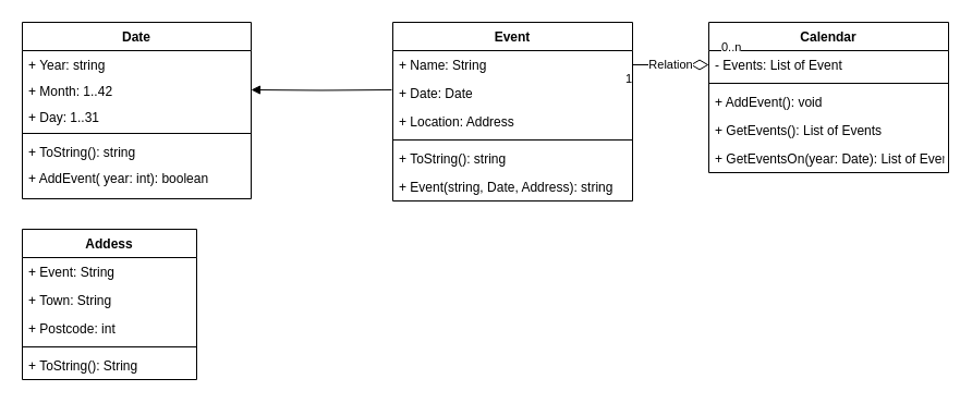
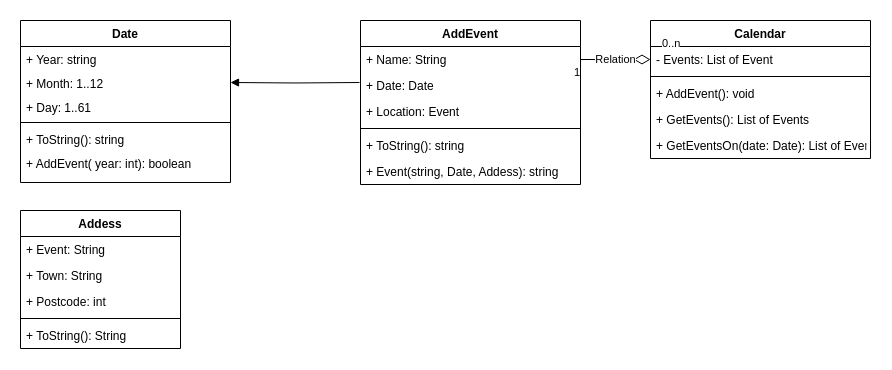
  <mxCell id="0" />
  <mxCell id="1" parent="0" />
  <mxCell id="2" value="Date" style="swimlane;fontStyle=1;align=center;verticalAlign=top;childLayout=stackLayout;horizontal=1;startSize=26;horizontalStack=0;resizeParent=1;resizeParentMax=0;resizeLast=0;collapsible=1;marginBottom=0;" vertex="1" parent="1"><mxGeometry x="20" y="20" width="210" height="162" as="geometry"><mxRectangle x="330" y="290" width="60" height="26" as="alternateBounds" /></mxGeometry></mxCell>
  <mxCell id="3" value="+ Year: string&#10;&#10;" style="text;strokeColor=none;fillColor=none;align=left;verticalAlign=top;spacingLeft=4;spacingRight=4;overflow=hidden;rotatable=0;points=[[0,0.5],[1,0.5]];portConstraint=eastwest;" vertex="1" parent="2"><mxGeometry y="26" width="210" height="24" as="geometry" /></mxCell>
- <mxCell id="4" value="+ Month: 1..42&#10;&#10;" style="text;strokeColor=none;fillColor=none;align=left;verticalAlign=top;spacingLeft=4;spacingRight=4;overflow=hidden;rotatable=0;points=[[0,0.5],[1,0.5]];portConstraint=eastwest;" vertex="1" parent="2"><mxGeometry y="50" width="210" height="24" as="geometry" /></mxCell>
- <mxCell id="5" value="+ Day: 1..31&#10;&#10;" style="text;strokeColor=none;fillColor=none;align=left;verticalAlign=top;spacingLeft=4;spacingRight=4;overflow=hidden;rotatable=0;points=[[0,0.5],[1,0.5]];portConstraint=eastwest;" vertex="1" parent="2"><mxGeometry y="74" width="210" height="24" as="geometry" /></mxCell>
+ <mxCell id="4" value="+ Month: 1..12&#10;&#10;" style="text;strokeColor=none;fillColor=none;align=left;verticalAlign=top;spacingLeft=4;spacingRight=4;overflow=hidden;rotatable=0;points=[[0,0.5],[1,0.5]];portConstraint=eastwest;" vertex="1" parent="2"><mxGeometry y="50" width="210" height="24" as="geometry" /></mxCell>
+ <mxCell id="5" value="+ Day: 1..61&#10;&#10;" style="text;strokeColor=none;fillColor=none;align=left;verticalAlign=top;spacingLeft=4;spacingRight=4;overflow=hidden;rotatable=0;points=[[0,0.5],[1,0.5]];portConstraint=eastwest;" vertex="1" parent="2"><mxGeometry y="74" width="210" height="24" as="geometry" /></mxCell>
  <mxCell id="6" value="" style="line;strokeWidth=1;fillColor=none;align=left;verticalAlign=middle;spacingTop=-1;spacingLeft=3;spacingRight=3;rotatable=0;labelPosition=right;points=[];portConstraint=eastwest;" vertex="1" parent="2"><mxGeometry y="98" width="210" height="8" as="geometry" /></mxCell>
  <mxCell id="7" value="+ ToString(): string" style="text;strokeColor=none;fillColor=none;align=left;verticalAlign=top;spacingLeft=4;spacingRight=4;overflow=hidden;rotatable=0;points=[[0,0.5],[1,0.5]];portConstraint=eastwest;" vertex="1" parent="2"><mxGeometry y="106" width="210" height="24" as="geometry" /></mxCell>
  <mxCell id="8" value="+ AddEvent( year: int): boolean" style="text;strokeColor=none;fillColor=none;align=left;verticalAlign=top;spacingLeft=4;spacingRight=4;overflow=hidden;rotatable=0;points=[[0,0.5],[1,0.5]];portConstraint=eastwest;" vertex="1" parent="2"><mxGeometry y="130" width="210" height="32" as="geometry" /></mxCell>
- <mxCell id="9" value="Event" style="swimlane;fontStyle=1;align=center;verticalAlign=top;childLayout=stackLayout;horizontal=1;startSize=26;horizontalStack=0;resizeParent=1;resizeParentMax=0;resizeLast=0;collapsible=1;marginBottom=0;" vertex="1" parent="1"><mxGeometry x="360" y="20" width="220" height="164" as="geometry" /></mxCell>
+ <mxCell id="9" value="AddEvent" style="swimlane;fontStyle=1;align=center;verticalAlign=top;childLayout=stackLayout;horizontal=1;startSize=26;horizontalStack=0;resizeParent=1;resizeParentMax=0;resizeLast=0;collapsible=1;marginBottom=0;" vertex="1" parent="1"><mxGeometry x="360" y="20" width="220" height="164" as="geometry" /></mxCell>
  <mxCell id="10" value="+ Name: String" style="text;strokeColor=none;fillColor=none;align=left;verticalAlign=top;spacingLeft=4;spacingRight=4;overflow=hidden;rotatable=0;points=[[0,0.5],[1,0.5]];portConstraint=eastwest;" vertex="1" parent="9"><mxGeometry y="26" width="220" height="26" as="geometry" /></mxCell>
  <mxCell id="11" value="+ Date: Date" style="text;strokeColor=none;fillColor=none;align=left;verticalAlign=top;spacingLeft=4;spacingRight=4;overflow=hidden;rotatable=0;points=[[0,0.5],[1,0.5]];portConstraint=eastwest;" vertex="1" parent="9"><mxGeometry y="52" width="220" height="26" as="geometry" /></mxCell>
- <mxCell id="12" value="+ Location: Address" style="text;strokeColor=none;fillColor=none;align=left;verticalAlign=top;spacingLeft=4;spacingRight=4;overflow=hidden;rotatable=0;points=[[0,0.5],[1,0.5]];portConstraint=eastwest;" vertex="1" parent="9"><mxGeometry y="78" width="220" height="26" as="geometry" /></mxCell>
+ <mxCell id="12" value="+ Location: Event" style="text;strokeColor=none;fillColor=none;align=left;verticalAlign=top;spacingLeft=4;spacingRight=4;overflow=hidden;rotatable=0;points=[[0,0.5],[1,0.5]];portConstraint=eastwest;" vertex="1" parent="9"><mxGeometry y="78" width="220" height="26" as="geometry" /></mxCell>
  <mxCell id="13" value="" style="line;strokeWidth=1;fillColor=none;align=left;verticalAlign=middle;spacingTop=-1;spacingLeft=3;spacingRight=3;rotatable=0;labelPosition=right;points=[];portConstraint=eastwest;" vertex="1" parent="9"><mxGeometry y="104" width="220" height="8" as="geometry" /></mxCell>
  <mxCell id="14" value="+ ToString(): string" style="text;strokeColor=none;fillColor=none;align=left;verticalAlign=top;spacingLeft=4;spacingRight=4;overflow=hidden;rotatable=0;points=[[0,0.5],[1,0.5]];portConstraint=eastwest;" vertex="1" parent="9"><mxGeometry y="112" width="220" height="26" as="geometry" /></mxCell>
- <mxCell id="15" value="+ Event(string, Date, Address): string" style="text;strokeColor=none;fillColor=none;align=left;verticalAlign=top;spacingLeft=4;spacingRight=4;overflow=hidden;rotatable=0;points=[[0,0.5],[1,0.5]];portConstraint=eastwest;" vertex="1" parent="9"><mxGeometry y="138" width="220" height="26" as="geometry" /></mxCell>
+ <mxCell id="15" value="+ Event(string, Date, Addess): string" style="text;strokeColor=none;fillColor=none;align=left;verticalAlign=top;spacingLeft=4;spacingRight=4;overflow=hidden;rotatable=0;points=[[0,0.5],[1,0.5]];portConstraint=eastwest;" vertex="1" parent="9"><mxGeometry y="138" width="220" height="26" as="geometry" /></mxCell>
  <mxCell id="16" value="" style="endArrow=block;endFill=1;html=1;edgeStyle=orthogonalEdgeStyle;align=left;verticalAlign=top;entryX=1;entryY=0.5;entryDx=0;entryDy=0;" edge="1" parent="1" target="4"><mxGeometry x="-0.125" y="20" relative="1" as="geometry"><mxPoint x="359" y="82" as="sourcePoint" /><mxPoint x="210" y="240" as="targetPoint" /><mxPoint as="offset" /></mxGeometry></mxCell>
  <mxCell id="17" value="Addess" style="swimlane;fontStyle=1;align=center;verticalAlign=top;childLayout=stackLayout;horizontal=1;startSize=26;horizontalStack=0;resizeParent=1;resizeParentMax=0;resizeLast=0;collapsible=1;marginBottom=0;" vertex="1" parent="1"><mxGeometry x="20" y="210" width="160" height="138" as="geometry" /></mxCell>
  <mxCell id="18" value="+ Event: String" style="text;strokeColor=none;fillColor=none;align=left;verticalAlign=top;spacingLeft=4;spacingRight=4;overflow=hidden;rotatable=0;points=[[0,0.5],[1,0.5]];portConstraint=eastwest;" vertex="1" parent="17"><mxGeometry y="26" width="160" height="26" as="geometry" /></mxCell>
  <mxCell id="19" value="+ Town: String" style="text;strokeColor=none;fillColor=none;align=left;verticalAlign=top;spacingLeft=4;spacingRight=4;overflow=hidden;rotatable=0;points=[[0,0.5],[1,0.5]];portConstraint=eastwest;" vertex="1" parent="17"><mxGeometry y="52" width="160" height="26" as="geometry" /></mxCell>
  <mxCell id="20" value="+ Postcode: int" style="text;strokeColor=none;fillColor=none;align=left;verticalAlign=top;spacingLeft=4;spacingRight=4;overflow=hidden;rotatable=0;points=[[0,0.5],[1,0.5]];portConstraint=eastwest;" vertex="1" parent="17"><mxGeometry y="78" width="160" height="26" as="geometry" /></mxCell>
  <mxCell id="21" value="" style="line;strokeWidth=1;fillColor=none;align=left;verticalAlign=middle;spacingTop=-1;spacingLeft=3;spacingRight=3;rotatable=0;labelPosition=right;points=[];portConstraint=eastwest;" vertex="1" parent="17"><mxGeometry y="104" width="160" height="8" as="geometry" /></mxCell>
  <mxCell id="22" value="+ ToString(): String" style="text;strokeColor=none;fillColor=none;align=left;verticalAlign=top;spacingLeft=4;spacingRight=4;overflow=hidden;rotatable=0;points=[[0,0.5],[1,0.5]];portConstraint=eastwest;" vertex="1" parent="17"><mxGeometry y="112" width="160" height="26" as="geometry" /></mxCell>
  <mxCell id="23" value="Calendar" style="swimlane;fontStyle=1;align=center;verticalAlign=top;childLayout=stackLayout;horizontal=1;startSize=26;horizontalStack=0;resizeParent=1;resizeParentMax=0;resizeLast=0;collapsible=1;marginBottom=0;" vertex="1" parent="1"><mxGeometry x="650" y="20" width="220" height="138" as="geometry" /></mxCell>
  <mxCell id="24" value="- Events: List of Event" style="text;strokeColor=none;fillColor=none;align=left;verticalAlign=top;spacingLeft=4;spacingRight=4;overflow=hidden;rotatable=0;points=[[0,0.5],[1,0.5]];portConstraint=eastwest;" vertex="1" parent="23"><mxGeometry y="26" width="220" height="26" as="geometry" /></mxCell>
  <mxCell id="25" value="" style="line;strokeWidth=1;fillColor=none;align=left;verticalAlign=middle;spacingTop=-1;spacingLeft=3;spacingRight=3;rotatable=0;labelPosition=right;points=[];portConstraint=eastwest;" vertex="1" parent="23"><mxGeometry y="52" width="220" height="8" as="geometry" /></mxCell>
  <mxCell id="26" value="+ AddEvent(): void" style="text;strokeColor=none;fillColor=none;align=left;verticalAlign=top;spacingLeft=4;spacingRight=4;overflow=hidden;rotatable=0;points=[[0,0.5],[1,0.5]];portConstraint=eastwest;" vertex="1" parent="23"><mxGeometry y="60" width="220" height="26" as="geometry" /></mxCell>
  <mxCell id="27" value="+ GetEvents(): List of Events" style="text;strokeColor=none;fillColor=none;align=left;verticalAlign=top;spacingLeft=4;spacingRight=4;overflow=hidden;rotatable=0;points=[[0,0.5],[1,0.5]];portConstraint=eastwest;" vertex="1" parent="23"><mxGeometry y="86" width="220" height="26" as="geometry" /></mxCell>
- <mxCell id="28" value="+ GetEventsOn(year: Date): List of Events" style="text;strokeColor=none;fillColor=none;align=left;verticalAlign=top;spacingLeft=4;spacingRight=4;overflow=hidden;rotatable=0;points=[[0,0.5],[1,0.5]];portConstraint=eastwest;" vertex="1" parent="23"><mxGeometry y="112" width="220" height="26" as="geometry" /></mxCell>
+ <mxCell id="28" value="+ GetEventsOn(date: Date): List of Events" style="text;strokeColor=none;fillColor=none;align=left;verticalAlign=top;spacingLeft=4;spacingRight=4;overflow=hidden;rotatable=0;points=[[0,0.5],[1,0.5]];portConstraint=eastwest;" vertex="1" parent="23"><mxGeometry y="112" width="220" height="26" as="geometry" /></mxCell>
  <mxCell id="29" value="Relation" style="endArrow=none;html=1;endSize=12;startArrow=diamondThin;startSize=14;startFill=0;edgeStyle=orthogonalEdgeStyle;entryX=1;entryY=0.5;entryDx=0;entryDy=0;exitX=0;exitY=0.5;exitDx=0;exitDy=0;" edge="1" parent="1" source="24" target="10"><mxGeometry relative="1" as="geometry"><mxPoint x="520" y="240" as="sourcePoint" /><mxPoint x="530" y="40" as="targetPoint" /></mxGeometry></mxCell>
  <mxCell id="30" value="0..n" style="edgeLabel;resizable=0;html=1;align=left;verticalAlign=top;" connectable="0" vertex="1" parent="29"><mxGeometry x="-1" relative="1" as="geometry"><mxPoint x="10" y="-29" as="offset" /></mxGeometry></mxCell>
  <mxCell id="31" value="1" style="edgeLabel;resizable=0;html=1;align=right;verticalAlign=top;" connectable="0" vertex="1" parent="29"><mxGeometry x="1" relative="1" as="geometry" /></mxCell>
